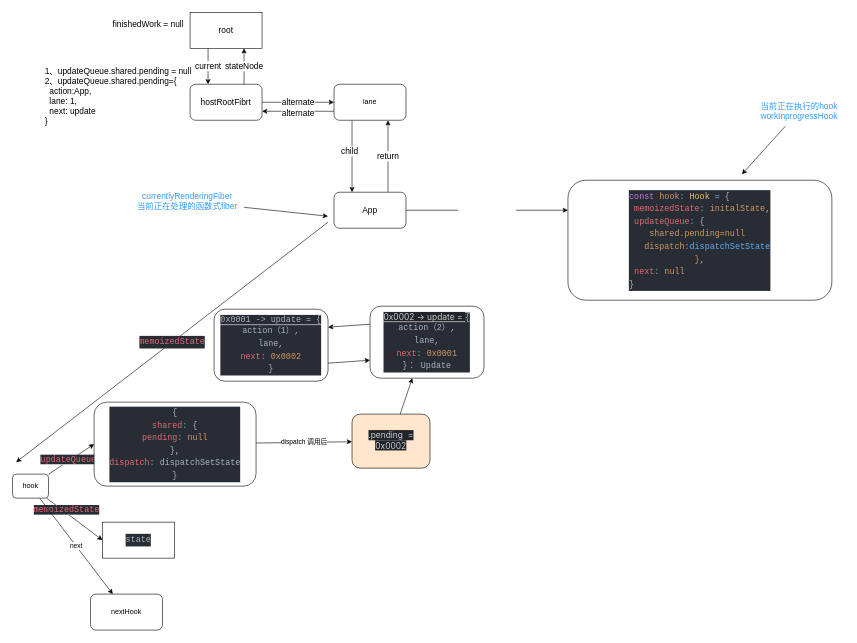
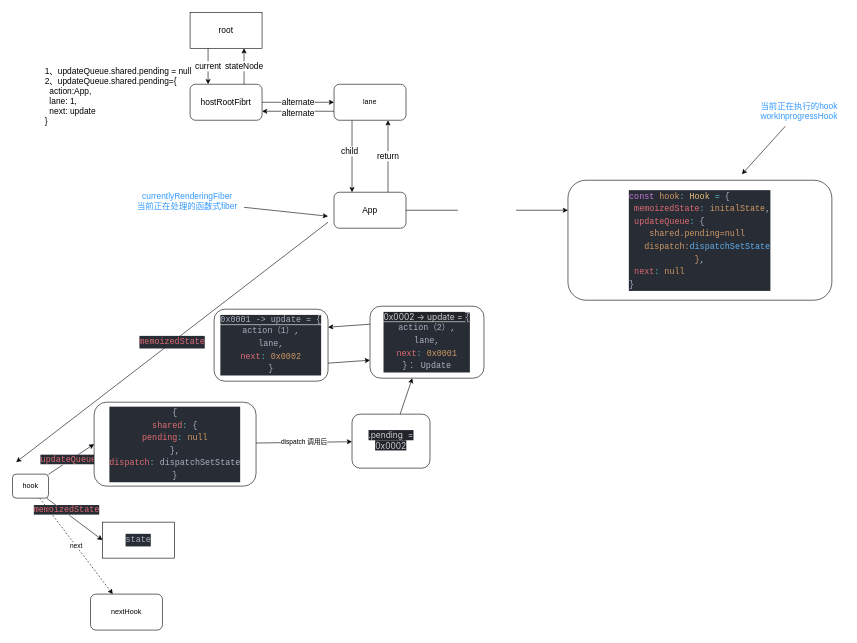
  <mxCell id="0" />
  <mxCell id="1" parent="0" />
  <mxCell id="2" value="&lt;font style=&quot;font-size: 14px;&quot;&gt;root&lt;br&gt;&lt;/font&gt;" style="whiteSpace=wrap;html=1;rounded=0;" parent="1" vertex="1"><mxGeometry x="316" y="20" width="120" height="60" as="geometry" /></mxCell>
  <mxCell id="3" value="alternate" style="edgeStyle=none;html=1;fontSize=14;entryX=0;entryY=0.5;entryDx=0;entryDy=0;" parent="1" source="4" target="13" edge="1"><mxGeometry relative="1" as="geometry"><mxPoint x="496" y="170" as="targetPoint" /></mxGeometry></mxCell>
  <mxCell id="4" value="hostRootFibrt" style="rounded=1;whiteSpace=wrap;html=1;fontSize=14;" parent="1" vertex="1"><mxGeometry x="316" y="140" width="120" height="60" as="geometry" /></mxCell>
  <mxCell id="5" value="current&lt;br&gt;" style="endArrow=classic;html=1;fontSize=14;exitX=0.25;exitY=1;exitDx=0;exitDy=0;entryX=0.25;entryY=0;entryDx=0;entryDy=0;" parent="1" source="2" target="4" edge="1"><mxGeometry width="50" height="50" relative="1" as="geometry"><mxPoint x="426" y="220" as="sourcePoint" /><mxPoint x="476" y="170" as="targetPoint" /><Array as="points" /></mxGeometry></mxCell>
  <mxCell id="6" value="stateNode&lt;br&gt;" style="endArrow=classic;html=1;fontSize=14;exitX=0.75;exitY=0;exitDx=0;exitDy=0;entryX=0.75;entryY=1;entryDx=0;entryDy=0;" parent="1" source="4" target="2" edge="1"><mxGeometry width="50" height="50" relative="1" as="geometry"><mxPoint x="356" y="90" as="sourcePoint" /><mxPoint x="456" y="80" as="targetPoint" /><Array as="points" /></mxGeometry></mxCell>
- <mxCell id="7" value="finishedWork = null" style="text;html=1;align=center;verticalAlign=middle;resizable=0;points=[];autosize=1;strokeColor=none;fillColor=none;fontSize=14;" parent="1" vertex="1"><mxGeometry x="176" y="25" width="140" height="30" as="geometry" /></mxCell>
  <mxCell id="8" value="&lt;div style=&quot;text-align: left;&quot;&gt;&lt;/div&gt;&lt;div style=&quot;text-align: left;&quot;&gt;&lt;span style=&quot;background-color: initial;&quot;&gt;1、updateQueue.shared.pending = null&lt;/span&gt;&lt;/div&gt;&lt;div style=&quot;text-align: left;&quot;&gt;&lt;span style=&quot;background-color: initial;&quot;&gt;2、updateQueue.shared.pending={&lt;/span&gt;&lt;/div&gt;&lt;div style=&quot;text-align: left;&quot;&gt;&lt;span style=&quot;background-color: initial;&quot;&gt;&amp;nbsp; action:App,&lt;/span&gt;&lt;/div&gt;&lt;div style=&quot;text-align: left;&quot;&gt;&lt;span style=&quot;background-color: initial;&quot;&gt;&amp;nbsp; lane: 1,&lt;/span&gt;&lt;/div&gt;&lt;div style=&quot;text-align: left;&quot;&gt;&lt;span style=&quot;background-color: initial;&quot;&gt;&amp;nbsp; next: update&lt;/span&gt;&lt;/div&gt;&lt;div style=&quot;text-align: left;&quot;&gt;&lt;span style=&quot;background-color: initial;&quot;&gt;}&lt;/span&gt;&lt;/div&gt;" style="text;html=1;align=center;verticalAlign=middle;resizable=0;points=[];autosize=1;strokeColor=none;fillColor=none;fontSize=14;" parent="1" vertex="1"><mxGeometry x="61" y="105" width="270" height="110" as="geometry" /></mxCell>
  <mxCell id="9" style="edgeStyle=none;html=1;exitX=0;exitY=0.75;exitDx=0;exitDy=0;entryX=1;entryY=0.75;entryDx=0;entryDy=0;fontSize=14;" parent="1" source="13" target="4" edge="1"><mxGeometry relative="1" as="geometry" /></mxCell>
  <mxCell id="10" value="alternate" style="edgeLabel;html=1;align=center;verticalAlign=middle;resizable=0;points=[];fontSize=14;" parent="9" vertex="1" connectable="0"><mxGeometry x="0.26" y="2" relative="1" as="geometry"><mxPoint x="15" as="offset" /></mxGeometry></mxCell>
  <mxCell id="11" style="edgeStyle=none;html=1;entryX=0.25;entryY=0;entryDx=0;entryDy=0;fontSize=14;exitX=0.25;exitY=1;exitDx=0;exitDy=0;" parent="1" source="13" target="16" edge="1"><mxGeometry relative="1" as="geometry" /></mxCell>
  <mxCell id="12" value="child" style="edgeLabel;html=1;align=center;verticalAlign=middle;resizable=0;points=[];fontSize=14;" parent="11" vertex="1" connectable="0"><mxGeometry x="-0.154" y="-5" relative="1" as="geometry"><mxPoint as="offset" /></mxGeometry></mxCell>
  <mxCell id="13" value="lane" style="rounded=1;whiteSpace=wrap;html=1;" parent="1" vertex="1"><mxGeometry x="556" y="140" width="120" height="60" as="geometry" /></mxCell>
  <mxCell id="14" value="return" style="edgeStyle=none;html=1;exitX=0.75;exitY=0;exitDx=0;exitDy=0;entryX=0.75;entryY=1;entryDx=0;entryDy=0;fontSize=14;" parent="1" source="16" target="13" edge="1"><mxGeometry relative="1" as="geometry" /></mxCell>
  <mxCell id="15" value="memoizedState" style="edgeStyle=none;html=1;fontSize=14;fontColor=#FFFFFF;" parent="1" source="16" edge="1"><mxGeometry relative="1" as="geometry"><mxPoint x="946" y="350" as="targetPoint" /><mxPoint as="offset" /></mxGeometry></mxCell>
  <mxCell id="16" value="App" style="rounded=1;whiteSpace=wrap;html=1;fontSize=14;" parent="1" vertex="1"><mxGeometry x="556" y="320" width="120" height="60" as="geometry" /></mxCell>
  <mxCell id="17" value="" style="edgeStyle=none;html=1;fontSize=14;" parent="1" source="19" edge="1"><mxGeometry relative="1" as="geometry"><mxPoint x="546" y="360" as="targetPoint" /><Array as="points" /></mxGeometry></mxCell>
  <mxCell id="18" value="&lt;div style=&quot;color: rgb(171, 178, 191); background-color: rgb(40, 44, 52); font-family: Menlo, Monaco, &amp;quot;Courier New&amp;quot;, monospace; font-size: 14px; line-height: 21px;&quot;&gt;&lt;span style=&quot;color: #e06c75;&quot;&gt;memoizedState&lt;/span&gt;&lt;/div&gt;" style="edgeStyle=none;html=1;" edge="1" parent="1"><mxGeometry relative="1" as="geometry"><mxPoint x="26" y="770" as="targetPoint" /><mxPoint x="546" y="370" as="sourcePoint" /></mxGeometry></mxCell>
  <mxCell id="19" value="currentlyRenderingFiber&lt;br&gt;当前正在处理的函数式fiber" style="text;html=1;align=center;verticalAlign=middle;resizable=0;points=[];autosize=1;fontSize=14;fontColor=#3399FF;" parent="1" vertex="1"><mxGeometry x="216" y="310" width="190" height="50" as="geometry" /></mxCell>
  <mxCell id="20" value="&lt;div style=&quot;background-color: rgb(40, 44, 52); font-family: Menlo, Monaco, &amp;quot;Courier New&amp;quot;, monospace; font-weight: normal; font-size: 14px; line-height: 21px;&quot;&gt;&lt;div style=&quot;text-align: left; color: rgb(171, 178, 191);&quot;&gt;&lt;span style=&quot;color: #c678dd;&quot;&gt;const&lt;/span&gt;&lt;span style=&quot;color: #abb2bf;&quot;&gt; &lt;/span&gt;&lt;span style=&quot;color: #d19a66;&quot;&gt;hook&lt;/span&gt;&lt;span style=&quot;color: #56b6c2;&quot;&gt;:&lt;/span&gt;&lt;span style=&quot;color: #abb2bf;&quot;&gt; &lt;/span&gt;&lt;span style=&quot;color: #e5c07b;&quot;&gt;Hook&lt;/span&gt;&lt;span style=&quot;color: #abb2bf;&quot;&gt; &lt;/span&gt;&lt;span style=&quot;color: #56b6c2;&quot;&gt;=&lt;/span&gt;&lt;span style=&quot;color: #abb2bf;&quot;&gt; {&lt;/span&gt;&lt;/div&gt;&lt;div style=&quot;text-align: left;&quot;&gt;&lt;span style=&quot;color: rgb(171, 178, 191);&quot;&gt;&lt;/span&gt;&lt;span style=&quot;color: rgb(224, 108, 117);&quot;&gt;&amp;nbsp;memoizedState&lt;/span&gt;&lt;span style=&quot;color: rgb(86, 182, 194);&quot;&gt;:&lt;/span&gt;&lt;span style=&quot;color: rgb(171, 178, 191);&quot;&gt;&amp;nbsp;&lt;/span&gt;&lt;font color=&quot;#d19a66&quot;&gt;initalState&lt;/font&gt;&lt;span style=&quot;color: rgb(171, 178, 191);&quot;&gt;,&lt;/span&gt;&lt;/div&gt;&lt;div style=&quot;text-align: left;&quot;&gt;&lt;span style=&quot;color: rgb(171, 178, 191);&quot;&gt;&lt;/span&gt;&lt;span style=&quot;color: rgb(224, 108, 117);&quot;&gt;&amp;nbsp;updateQueue&lt;/span&gt;&lt;span style=&quot;color: rgb(86, 182, 194);&quot;&gt;:&lt;/span&gt;&lt;span style=&quot;color: rgb(171, 178, 191);&quot;&gt;&amp;nbsp;{&lt;/span&gt;&lt;/div&gt;&lt;div style=&quot;text-align: left;&quot;&gt;&lt;span style=&quot;text-align: center;&quot;&gt;&lt;font color=&quot;#abb2bf&quot;&gt;&amp;nbsp; &amp;nbsp;&amp;nbsp;&lt;/font&gt;&lt;/span&gt;&lt;span style=&quot;color: rgb(209, 154, 102); text-align: center;&quot;&gt;shared.pending=null&lt;/span&gt;&lt;/div&gt;&lt;div style=&quot;&quot;&gt;&lt;font color=&quot;#d19a66&quot;&gt;&amp;nbsp; &amp;nbsp;dispatch:&lt;/font&gt;&lt;span style=&quot;color: rgb(97, 175, 239);&quot;&gt;dispatchSetState&lt;/span&gt;&lt;/div&gt;&lt;div style=&quot;&quot;&gt;&lt;font color=&quot;#d19a66&quot;&gt;}&lt;/font&gt;&lt;span style=&quot;color: rgb(171, 178, 191);&quot;&gt;,&lt;/span&gt;&lt;/div&gt;&lt;div style=&quot;text-align: left; color: rgb(171, 178, 191);&quot;&gt;&lt;span style=&quot;color: #abb2bf;&quot;&gt;&lt;/span&gt;&lt;span style=&quot;color: #e06c75;&quot;&gt;&amp;nbsp;next&lt;/span&gt;&lt;span style=&quot;color: #56b6c2;&quot;&gt;:&lt;/span&gt;&lt;span style=&quot;color: #abb2bf;&quot;&gt; &lt;/span&gt;&lt;span style=&quot;color: #d19a66;&quot;&gt;null&lt;/span&gt;&lt;/div&gt;&lt;div style=&quot;text-align: left; color: rgb(171, 178, 191);&quot;&gt;&lt;span style=&quot;color: #abb2bf;&quot;&gt;  }&lt;/span&gt;&lt;/div&gt;&lt;/div&gt;" style="rounded=1;whiteSpace=wrap;html=1;fontSize=14;fontColor=#3399FF;" parent="1" vertex="1"><mxGeometry x="946" y="300" width="440" height="200" as="geometry" /></mxCell>
  <mxCell id="21" style="edgeStyle=none;html=1;fontSize=14;fontColor=#3399FF;" parent="1" source="22" edge="1"><mxGeometry relative="1" as="geometry"><mxPoint x="1236" y="290" as="targetPoint" /></mxGeometry></mxCell>
  <mxCell id="22" value="当前正在执行的hook&lt;br&gt;workInprogressHook" style="text;html=1;align=center;verticalAlign=middle;resizable=0;points=[];autosize=1;strokeColor=none;fillColor=none;fontSize=14;fontColor=#3399FF;" parent="1" vertex="1"><mxGeometry x="1256" y="160" width="150" height="50" as="geometry" /></mxCell>
  <mxCell id="23" style="edgeStyle=none;html=1;entryX=0;entryY=0.5;entryDx=0;entryDy=0;" edge="1" parent="1" source="28" target="30"><mxGeometry relative="1" as="geometry" /></mxCell>
  <mxCell id="24" value="&lt;span style=&quot;color: rgb(224, 108, 117); font-family: Menlo, Monaco, &amp;quot;Courier New&amp;quot;, monospace; font-size: 14px; background-color: rgb(40, 44, 52);&quot;&gt;updateQueue&lt;/span&gt;" style="edgeLabel;html=1;align=center;verticalAlign=middle;resizable=0;points=[];" vertex="1" connectable="0" parent="23"><mxGeometry x="-0.103" y="3" relative="1" as="geometry"><mxPoint as="offset" /></mxGeometry></mxCell>
  <mxCell id="25" style="edgeStyle=none;html=1;entryX=0;entryY=0.5;entryDx=0;entryDy=0;" edge="1" parent="1" source="28" target="31"><mxGeometry relative="1" as="geometry" /></mxCell>
  <mxCell id="26" value="&lt;span style=&quot;color: rgb(224, 108, 117); font-family: Menlo, Monaco, &amp;quot;Courier New&amp;quot;, monospace; font-size: 14px; background-color: rgb(40, 44, 52);&quot;&gt;memoizedState&lt;/span&gt;" style="edgeLabel;html=1;align=center;verticalAlign=middle;resizable=0;points=[];" vertex="1" connectable="0" parent="25"><mxGeometry x="-0.369" y="4" relative="1" as="geometry"><mxPoint x="1" as="offset" /></mxGeometry></mxCell>
- <mxCell id="27" value="next" style="edgeStyle=none;html=1;" edge="1" parent="1" source="28" target="32"><mxGeometry relative="1" as="geometry" /></mxCell>
+ <mxCell id="27" value="next" style="edgeStyle=none;html=1;dashed=1;" edge="1" parent="1" source="28" target="32"><mxGeometry relative="1" as="geometry" /></mxCell>
  <mxCell id="28" value="hook" style="rounded=1;whiteSpace=wrap;html=1;" vertex="1" parent="1"><mxGeometry x="20" y="790" width="60" height="40" as="geometry" /></mxCell>
  <mxCell id="29" value="dispatch 调用后" style="edgeStyle=none;html=1;" edge="1" parent="1" source="30" target="34"><mxGeometry relative="1" as="geometry" /></mxCell>
  <mxCell id="30" value="&lt;div style=&quot;color: rgb(171, 178, 191); background-color: rgb(40, 44, 52); font-family: Menlo, Monaco, &amp;quot;Courier New&amp;quot;, monospace; font-size: 14px; line-height: 21px;&quot;&gt;&lt;div style=&quot;line-height: 21px;&quot;&gt;&lt;div&gt;{&lt;/div&gt;&lt;div&gt;    &lt;span style=&quot;color: #e06c75;&quot;&gt;shared&lt;/span&gt;&lt;span style=&quot;color: #56b6c2;&quot;&gt;:&lt;/span&gt; {&lt;/div&gt;&lt;div&gt;      &lt;span style=&quot;color: #e06c75;&quot;&gt;pending&lt;/span&gt;&lt;span style=&quot;color: #56b6c2;&quot;&gt;:&lt;/span&gt; &lt;span style=&quot;color: #d19a66;&quot;&gt;null&lt;/span&gt;&lt;/div&gt;&lt;div&gt;    },&lt;/div&gt;&lt;div&gt;    &lt;span style=&quot;color: #e06c75;&quot;&gt;dispatch&lt;/span&gt;&lt;span style=&quot;color: #56b6c2;&quot;&gt;:&lt;/span&gt;&amp;nbsp;&lt;span style=&quot;&quot;&gt;dispatchSetState&lt;/span&gt;&lt;/div&gt;&lt;div&gt;  }&lt;/div&gt;&lt;/div&gt;&lt;/div&gt;" style="rounded=1;whiteSpace=wrap;html=1;" vertex="1" parent="1"><mxGeometry x="156" y="670" width="270" height="140" as="geometry" /></mxCell>
  <mxCell id="31" value="&lt;div style=&quot;color: rgb(171, 178, 191); background-color: rgb(40, 44, 52); font-family: Menlo, Monaco, &amp;quot;Courier New&amp;quot;, monospace; font-size: 14px; line-height: 21px;&quot;&gt;state&lt;/div&gt;" style="whiteSpace=wrap;html=1;rounded=0;" vertex="1" parent="1"><mxGeometry x="170" y="870" width="120" height="60" as="geometry" /></mxCell>
  <mxCell id="32" value="nextHook" style="rounded=1;whiteSpace=wrap;html=1;" vertex="1" parent="1"><mxGeometry x="150" y="990" width="120" height="60" as="geometry" /></mxCell>
  <mxCell id="33" style="edgeStyle=none;html=1;entryX=0.371;entryY=0.999;entryDx=0;entryDy=0;entryPerimeter=0;" edge="1" parent="1" source="34" target="36"><mxGeometry relative="1" as="geometry"><mxPoint x="696" y="620" as="targetPoint" /></mxGeometry></mxCell>
- <mxCell id="34" value="&lt;span style=&quot;color: rgb(204, 204, 204); font-family: -apple-system, &amp;quot;system-ui&amp;quot;, &amp;quot;PingFang SC&amp;quot;, &amp;quot;Hiragino Sans GB&amp;quot;, sans-serif; font-size: 14px; text-align: start; background-color: rgb(33, 37, 43);&quot;&gt;.pending&amp;nbsp; = 0x0002&lt;/span&gt;&lt;span style=&quot;background-color: rgb(40, 44, 52); color: rgb(171, 178, 191); font-family: Menlo, Monaco, &amp;quot;Courier New&amp;quot;, monospace; font-size: 14px;&quot;&gt;&lt;br&gt;&lt;/span&gt;" style="rounded=1;whiteSpace=wrap;html=1;fillColor=#ffe6cc;" vertex="1" parent="1"><mxGeometry x="586" y="690" width="130" height="90" as="geometry" /></mxCell>
+ <mxCell id="34" value="&lt;span style=&quot;color: rgb(204, 204, 204); font-family: -apple-system, &amp;quot;system-ui&amp;quot;, &amp;quot;PingFang SC&amp;quot;, &amp;quot;Hiragino Sans GB&amp;quot;, sans-serif; font-size: 14px; text-align: start; background-color: rgb(33, 37, 43);&quot;&gt;.pending&amp;nbsp; = 0x0002&lt;/span&gt;&lt;span style=&quot;background-color: rgb(40, 44, 52); color: rgb(171, 178, 191); font-family: Menlo, Monaco, &amp;quot;Courier New&amp;quot;, monospace; font-size: 14px;&quot;&gt;&lt;br&gt;&lt;/span&gt;" style="rounded=1;whiteSpace=wrap;html=1;" vertex="1" parent="1"><mxGeometry x="586" y="690" width="130" height="90" as="geometry" /></mxCell>
  <mxCell id="35" style="edgeStyle=none;html=1;exitX=0;exitY=0.25;exitDx=0;exitDy=0;entryX=1;entryY=0.25;entryDx=0;entryDy=0;" edge="1" parent="1" source="36" target="38"><mxGeometry relative="1" as="geometry" /></mxCell>
  <mxCell id="36" value="&lt;div style=&quot;text-align: start;&quot;&gt;&lt;span style=&quot;font-size: 14px; background-color: rgb(33, 37, 43);&quot;&gt;&lt;font face=&quot;-apple-system, system-ui, PingFang SC, Hiragino Sans GB, sans-serif&quot; color=&quot;#cccccc&quot;&gt;0x0002 -&amp;gt; update =&amp;nbsp;&lt;/font&gt;&lt;/span&gt;&lt;span style=&quot;background-color: rgb(40, 44, 52); color: rgb(171, 178, 191); font-family: Menlo, Monaco, &amp;quot;Courier New&amp;quot;, monospace; font-size: 14px;&quot;&gt;{&lt;/span&gt;&lt;/div&gt;&lt;div style=&quot;background-color: rgb(40, 44, 52); font-family: Menlo, Monaco, &amp;quot;Courier New&amp;quot;, monospace; font-size: 14px; line-height: 21px;&quot;&gt;&lt;div style=&quot;color: rgb(171, 178, 191);&quot;&gt;    action（2）,&lt;/div&gt;&lt;div style=&quot;color: rgb(171, 178, 191);&quot;&gt;    lane,&lt;/div&gt;&lt;div style=&quot;&quot;&gt;    &lt;span style=&quot;color: rgb(224, 108, 117);&quot;&gt;next&lt;/span&gt;&lt;span style=&quot;color: rgb(86, 182, 194);&quot;&gt;:&lt;/span&gt;&lt;font color=&quot;#abb2bf&quot;&gt;&amp;nbsp;&lt;/font&gt;&lt;font color=&quot;#d19a66&quot;&gt;0x0001&lt;/font&gt;&lt;/div&gt;&lt;div style=&quot;color: rgb(171, 178, 191);&quot;&gt;  }： Update&lt;/div&gt;&lt;/div&gt;" style="rounded=1;whiteSpace=wrap;html=1;" vertex="1" parent="1"><mxGeometry x="616" y="510" width="190" height="120" as="geometry" /></mxCell>
  <mxCell id="37" style="edgeStyle=none;html=1;exitX=1;exitY=0.75;exitDx=0;exitDy=0;entryX=0;entryY=0.75;entryDx=0;entryDy=0;" edge="1" parent="1" source="38" target="36"><mxGeometry relative="1" as="geometry" /></mxCell>
  <mxCell id="38" value="&lt;span style=&quot;background-color: rgb(40, 44, 52); color: rgb(171, 178, 191); font-family: Menlo, Monaco, &amp;quot;Courier New&amp;quot;, monospace; font-size: 14px;&quot;&gt;0x0001 -&amp;gt; update = {&lt;/span&gt;&lt;div style=&quot;color: rgb(171, 178, 191); background-color: rgb(40, 44, 52); font-family: Menlo, Monaco, &amp;quot;Courier New&amp;quot;, monospace; font-size: 14px; line-height: 21px;&quot;&gt;&lt;div&gt;    action（1）,&lt;/div&gt;&lt;div&gt;    lane,&lt;/div&gt;&lt;div&gt;    &lt;span style=&quot;color: #e06c75;&quot;&gt;next&lt;/span&gt;&lt;span style=&quot;color: #56b6c2;&quot;&gt;:&lt;/span&gt; &lt;span style=&quot;color: #d19a66;&quot;&gt;0x0002&lt;/span&gt;&lt;/div&gt;&lt;div&gt;  }&lt;/div&gt;&lt;/div&gt;" style="rounded=1;whiteSpace=wrap;html=1;" vertex="1" parent="1"><mxGeometry x="356" y="515" width="190" height="120" as="geometry" /></mxCell>
